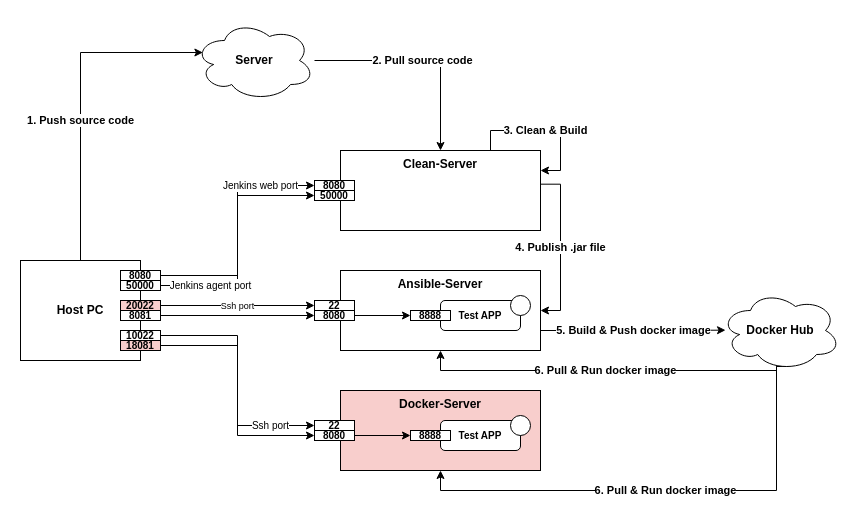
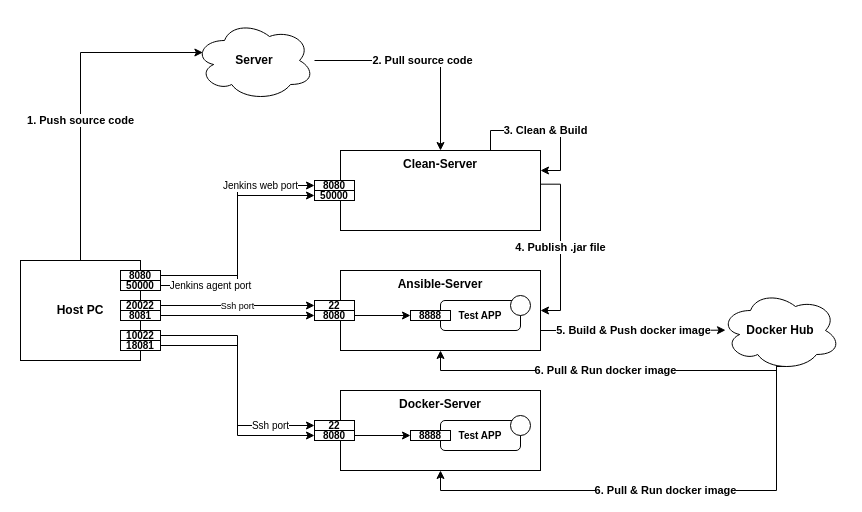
  <mxCell id="0" />
  <mxCell id="1" parent="0" />
  <mxCell id="2" value="4. Publish .jar file" style="edgeStyle=orthogonalEdgeStyle;rounded=0;orthogonalLoop=1;jettySize=auto;html=1;entryX=1;entryY=0.5;entryDx=0;entryDy=0;exitX=0.995;exitY=0.421;exitDx=0;exitDy=0;exitPerimeter=0;fontSize=11;fontStyle=1" edge="1" parent="1" source="3" target="5"><mxGeometry relative="1" as="geometry" /></mxCell>
  <mxCell id="3" value="&lt;b&gt;Clean-Server&lt;/b&gt;" style="rounded=0;whiteSpace=wrap;html=1;verticalAlign=top;" vertex="1" parent="1"><mxGeometry x="340" y="150" width="200" height="80" as="geometry" /></mxCell>
  <mxCell id="4" value="&lt;font style=&quot;font-size: 11px;&quot;&gt;5. Build &amp;amp; Push docker image&lt;/font&gt;" style="edgeStyle=orthogonalEdgeStyle;rounded=0;orthogonalLoop=1;jettySize=auto;html=1;entryX=0.042;entryY=0.496;entryDx=0;entryDy=0;entryPerimeter=0;exitX=1;exitY=0.75;exitDx=0;exitDy=0;fontSize=11;fontStyle=1" edge="1" parent="1" source="5" target="31"><mxGeometry relative="1" as="geometry" /></mxCell>
  <mxCell id="5" value="Ansible-Server" style="rounded=0;whiteSpace=wrap;html=1;fontStyle=1;align=center;verticalAlign=top;" vertex="1" parent="1"><mxGeometry x="340" y="270" width="200" height="80" as="geometry" /></mxCell>
- <mxCell id="6" value="Docker-Server" style="rounded=0;whiteSpace=wrap;html=1;fontStyle=1;verticalAlign=top;fillColor=#f8cecc;" vertex="1" parent="1"><mxGeometry x="340" y="390" width="200" height="80" as="geometry" /></mxCell>
+ <mxCell id="6" value="Docker-Server" style="rounded=0;whiteSpace=wrap;html=1;fontStyle=1;verticalAlign=top;" vertex="1" parent="1"><mxGeometry x="340" y="390" width="200" height="80" as="geometry" /></mxCell>
  <mxCell id="7" value="1. Push source code" style="edgeStyle=orthogonalEdgeStyle;rounded=0;orthogonalLoop=1;jettySize=auto;html=1;entryX=0.07;entryY=0.4;entryDx=0;entryDy=0;entryPerimeter=0;exitX=0.5;exitY=0;exitDx=0;exitDy=0;fontSize=11;fontStyle=1" edge="1" parent="1" source="8" target="37"><mxGeometry x="-0.152" relative="1" as="geometry"><Array as="points"><mxPoint x="80" y="52" /></Array><mxPoint as="offset" /></mxGeometry></mxCell>
  <mxCell id="8" value="Host PC" style="rounded=0;whiteSpace=wrap;html=1;fontStyle=1" vertex="1" parent="1"><mxGeometry x="20" y="260" width="120" height="100" as="geometry" /></mxCell>
  <mxCell id="9" value="Jenkins web port" style="edgeStyle=orthogonalEdgeStyle;rounded=0;orthogonalLoop=1;jettySize=auto;html=1;exitX=1;exitY=0.5;exitDx=0;exitDy=0;entryX=0;entryY=0.5;entryDx=0;entryDy=0;fontSize=10;" edge="1" parent="1" source="10" target="11"><mxGeometry x="0.557" relative="1" as="geometry"><mxPoint as="offset" /></mxGeometry></mxCell>
  <mxCell id="10" value="8080" style="rounded=0;whiteSpace=wrap;html=1;fontStyle=1;align=center;fontSize=10;" vertex="1" parent="1"><mxGeometry x="120" y="270" width="40" height="10" as="geometry" /></mxCell>
  <mxCell id="11" value="8080" style="rounded=0;whiteSpace=wrap;html=1;fontStyle=1;align=center;fontSize=10;" vertex="1" parent="1"><mxGeometry x="314" y="180" width="40" height="10" as="geometry" /></mxCell>
  <mxCell id="12" value="&lt;font style=&quot;font-size: 10px;&quot;&gt;Jenkins agent port&lt;/font&gt;" style="edgeStyle=orthogonalEdgeStyle;rounded=0;orthogonalLoop=1;jettySize=auto;html=1;entryX=0;entryY=0.5;entryDx=0;entryDy=0;" edge="1" parent="1" source="13" target="14"><mxGeometry x="-0.59" relative="1" as="geometry"><mxPoint as="offset" /></mxGeometry></mxCell>
  <mxCell id="13" value="50000" style="rounded=0;whiteSpace=wrap;html=1;fontStyle=1;align=center;fontSize=10;" vertex="1" parent="1"><mxGeometry x="120" y="280" width="40" height="10" as="geometry" /></mxCell>
  <mxCell id="14" value="50000" style="rounded=0;whiteSpace=wrap;html=1;fontStyle=1;align=center;fontSize=10;" vertex="1" parent="1"><mxGeometry x="314" y="190" width="40" height="10" as="geometry" /></mxCell>
  <mxCell id="15" value="&lt;font style=&quot;font-size: 9px;&quot;&gt;Ssh port&lt;/font&gt;" style="edgeStyle=orthogonalEdgeStyle;rounded=0;orthogonalLoop=1;jettySize=auto;html=1;entryX=0;entryY=0.5;entryDx=0;entryDy=0;" edge="1" parent="1" source="16" target="23"><mxGeometry relative="1" as="geometry" /></mxCell>
- <mxCell id="16" value="20022" style="rounded=0;whiteSpace=wrap;html=1;fontStyle=1;align=center;fontSize=10;fillColor=#f8cecc;" vertex="1" parent="1"><mxGeometry x="120" y="300" width="40" height="10" as="geometry" /></mxCell>
+ <mxCell id="16" value="20022" style="rounded=0;whiteSpace=wrap;html=1;fontStyle=1;align=center;fontSize=10;" vertex="1" parent="1"><mxGeometry x="120" y="300" width="40" height="10" as="geometry" /></mxCell>
  <mxCell id="17" style="edgeStyle=orthogonalEdgeStyle;rounded=0;orthogonalLoop=1;jettySize=auto;html=1;entryX=0;entryY=0.5;entryDx=0;entryDy=0;" edge="1" parent="1" source="18" target="26"><mxGeometry relative="1" as="geometry" /></mxCell>
  <mxCell id="18" value="8081" style="rounded=0;whiteSpace=wrap;html=1;fontStyle=1;align=center;fontSize=10;" vertex="1" parent="1"><mxGeometry x="120" y="310" width="40" height="10" as="geometry" /></mxCell>
  <mxCell id="19" value="&lt;font style=&quot;font-size: 10px;&quot;&gt;Ssh port&lt;/font&gt;" style="edgeStyle=orthogonalEdgeStyle;rounded=0;orthogonalLoop=1;jettySize=auto;html=1;entryX=0;entryY=0.5;entryDx=0;entryDy=0;" edge="1" parent="1" source="20" target="24"><mxGeometry x="0.639" relative="1" as="geometry"><mxPoint as="offset" /></mxGeometry></mxCell>
  <mxCell id="20" value="10022" style="rounded=0;whiteSpace=wrap;html=1;fontStyle=1;align=center;fontSize=10;" vertex="1" parent="1"><mxGeometry x="120" y="330" width="40" height="10" as="geometry" /></mxCell>
  <mxCell id="21" style="edgeStyle=orthogonalEdgeStyle;rounded=0;orthogonalLoop=1;jettySize=auto;html=1;entryX=0;entryY=0.5;entryDx=0;entryDy=0;" edge="1" parent="1" source="22" target="28"><mxGeometry relative="1" as="geometry" /></mxCell>
- <mxCell id="22" value="18081" style="rounded=0;whiteSpace=wrap;html=1;fontStyle=1;align=center;fontSize=10;fillColor=#f8cecc;" vertex="1" parent="1"><mxGeometry x="120" y="340" width="40" height="10" as="geometry" /></mxCell>
+ <mxCell id="22" value="18081" style="rounded=0;whiteSpace=wrap;html=1;fontStyle=1;align=center;fontSize=10;" vertex="1" parent="1"><mxGeometry x="120" y="340" width="40" height="10" as="geometry" /></mxCell>
  <mxCell id="23" value="22" style="rounded=0;whiteSpace=wrap;html=1;fontStyle=1;align=center;fontSize=10;" vertex="1" parent="1"><mxGeometry x="314" y="300" width="40" height="10" as="geometry" /></mxCell>
  <mxCell id="24" value="22" style="rounded=0;whiteSpace=wrap;html=1;fontStyle=1;align=center;fontSize=10;" vertex="1" parent="1"><mxGeometry x="314" y="420" width="40" height="10" as="geometry" /></mxCell>
  <mxCell id="25" style="edgeStyle=orthogonalEdgeStyle;rounded=0;orthogonalLoop=1;jettySize=auto;html=1;entryX=0;entryY=0.5;entryDx=0;entryDy=0;" edge="1" parent="1" source="26" target="33"><mxGeometry relative="1" as="geometry" /></mxCell>
  <mxCell id="26" value="8080" style="rounded=0;whiteSpace=wrap;html=1;fontStyle=1;align=center;fontSize=10;" vertex="1" parent="1"><mxGeometry x="314" y="310" width="40" height="10" as="geometry" /></mxCell>
  <mxCell id="27" style="edgeStyle=orthogonalEdgeStyle;rounded=0;orthogonalLoop=1;jettySize=auto;html=1;entryX=0;entryY=0.5;entryDx=0;entryDy=0;" edge="1" parent="1" source="28" target="35"><mxGeometry relative="1" as="geometry" /></mxCell>
  <mxCell id="28" value="8080" style="rounded=0;whiteSpace=wrap;html=1;fontStyle=1;align=center;fontSize=10;" vertex="1" parent="1"><mxGeometry x="314" y="430" width="40" height="10" as="geometry" /></mxCell>
  <mxCell id="29" value="6. Pull &amp;amp; Run docker image" style="edgeStyle=orthogonalEdgeStyle;rounded=0;orthogonalLoop=1;jettySize=auto;html=1;entryX=0.5;entryY=1;entryDx=0;entryDy=0;exitX=0.55;exitY=0.95;exitDx=0;exitDy=0;exitPerimeter=0;fontSize=11;fontStyle=1" edge="1" parent="1" source="31" target="5"><mxGeometry relative="1" as="geometry"><mxPoint x="770" y="380" as="sourcePoint" /><Array as="points"><mxPoint x="776" y="370" /><mxPoint x="440" y="370" /></Array></mxGeometry></mxCell>
  <mxCell id="30" value="6. Pull &amp;amp; Run docker image" style="edgeStyle=orthogonalEdgeStyle;rounded=0;orthogonalLoop=1;jettySize=auto;html=1;exitX=0.55;exitY=0.95;exitDx=0;exitDy=0;exitPerimeter=0;entryX=0.5;entryY=1;entryDx=0;entryDy=0;fontSize=11;fontStyle=1" edge="1" parent="1" source="31" target="6"><mxGeometry relative="1" as="geometry"><Array as="points"><mxPoint x="776" y="490" /><mxPoint x="440" y="490" /></Array></mxGeometry></mxCell>
  <mxCell id="31" value="Docker Hub" style="ellipse;shape=cloud;whiteSpace=wrap;html=1;fontStyle=1" vertex="1" parent="1"><mxGeometry x="720" y="290" width="120" height="80" as="geometry" /></mxCell>
  <mxCell id="32" value="Test APP" style="rounded=1;whiteSpace=wrap;html=1;fontStyle=1;fontSize=10;" vertex="1" parent="1"><mxGeometry x="440" y="300" width="80" height="30" as="geometry" /></mxCell>
  <mxCell id="33" value="8888" style="rounded=0;whiteSpace=wrap;html=1;fontStyle=1;align=center;fontSize=10;" vertex="1" parent="1"><mxGeometry x="410" y="310" width="40" height="10" as="geometry" /></mxCell>
  <mxCell id="34" value="Test APP" style="rounded=1;whiteSpace=wrap;html=1;fontStyle=1;fontSize=10;" vertex="1" parent="1"><mxGeometry x="440" y="420" width="80" height="30" as="geometry" /></mxCell>
  <mxCell id="35" value="8888" style="rounded=0;whiteSpace=wrap;html=1;fontStyle=1;align=center;fontSize=10;" vertex="1" parent="1"><mxGeometry x="410" y="430" width="40" height="10" as="geometry" /></mxCell>
  <mxCell id="36" value="2. Pull source code" style="edgeStyle=orthogonalEdgeStyle;rounded=0;orthogonalLoop=1;jettySize=auto;html=1;entryX=0.5;entryY=0;entryDx=0;entryDy=0;fontSize=11;fontStyle=1" edge="1" parent="1" source="37" target="3"><mxGeometry relative="1" as="geometry" /></mxCell>
  <mxCell id="37" value="&lt;b&gt;Server&lt;/b&gt;" style="ellipse;shape=cloud;whiteSpace=wrap;html=1;" vertex="1" parent="1"><mxGeometry x="194" y="20" width="120" height="80" as="geometry" /></mxCell>
  <mxCell id="38" value="3. Clean &amp;amp; Build" style="edgeStyle=orthogonalEdgeStyle;rounded=0;orthogonalLoop=1;jettySize=auto;html=1;exitX=0.75;exitY=0;exitDx=0;exitDy=0;entryX=1;entryY=0.25;entryDx=0;entryDy=0;fontSize=11;fontStyle=1" edge="1" parent="1" source="3" target="3"><mxGeometry relative="1" as="geometry" /></mxCell>
  <mxCell id="39" value="" style="ellipse;whiteSpace=wrap;html=1;" vertex="1" parent="1"><mxGeometry x="510" y="295" width="20" height="20" as="geometry" /></mxCell>
  <mxCell id="40" value="" style="ellipse;whiteSpace=wrap;html=1;" vertex="1" parent="1"><mxGeometry x="510" y="415" width="20" height="20" as="geometry" /></mxCell>
